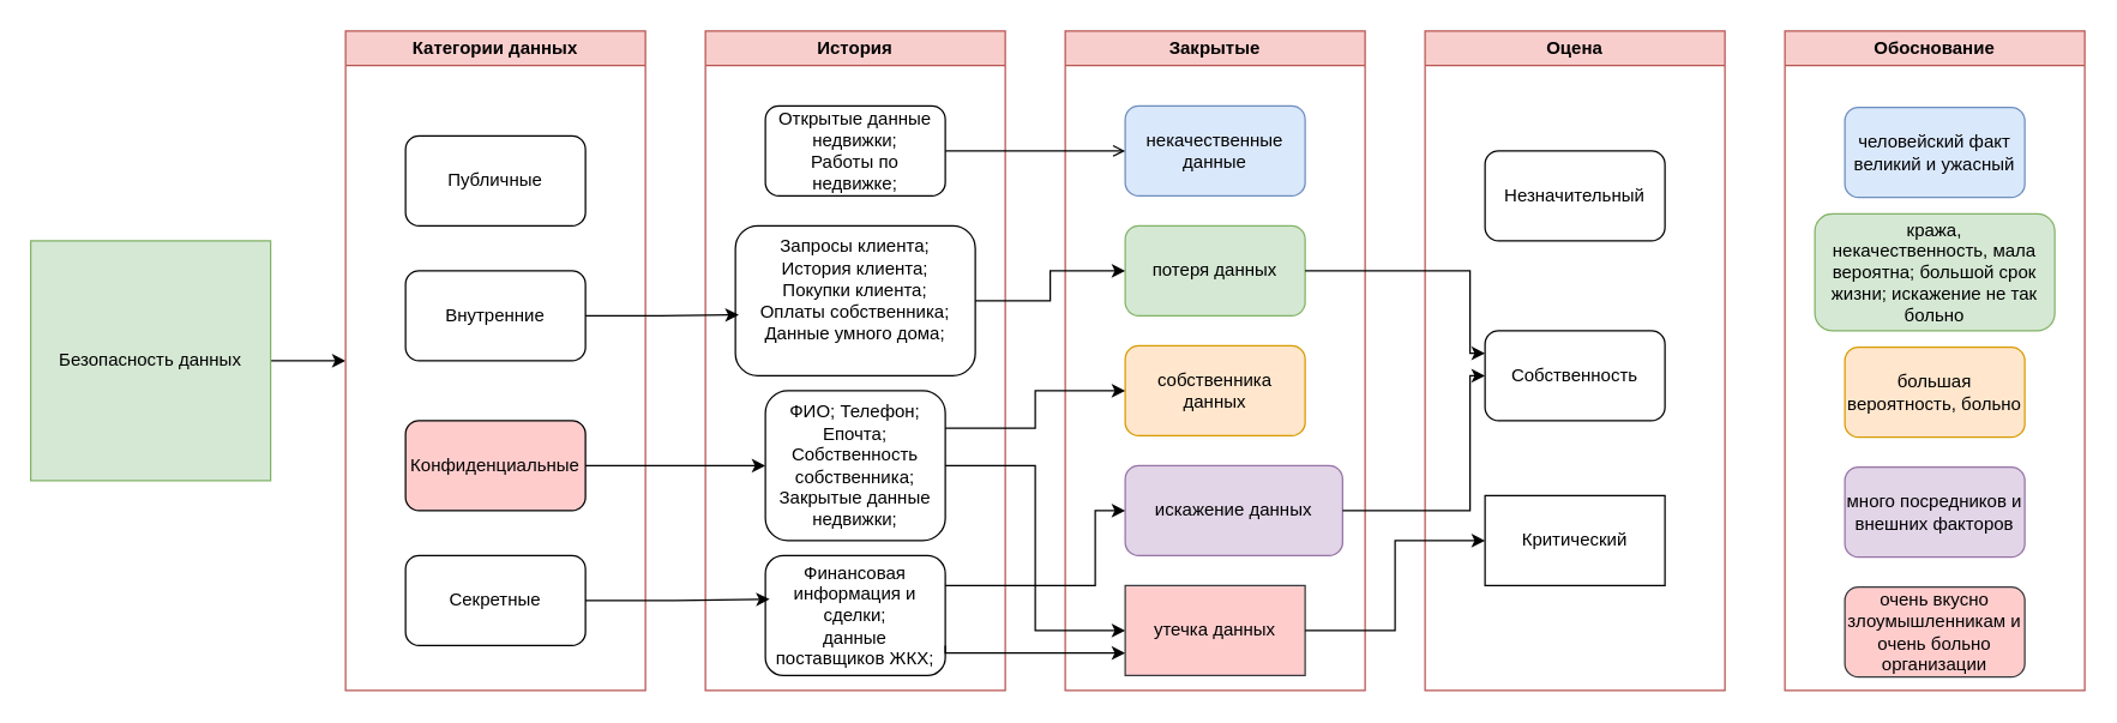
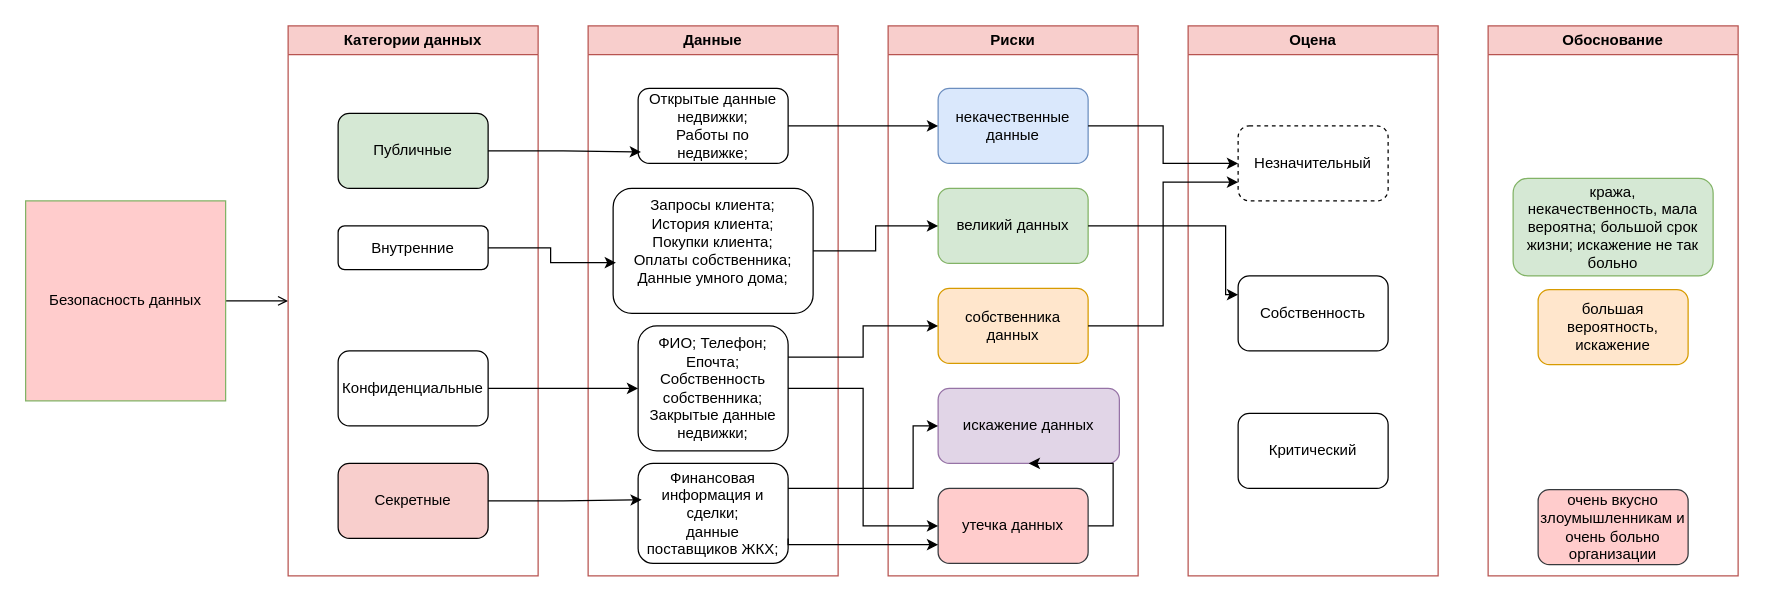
  <mxCell id="0" />
  <mxCell id="1" parent="0" />
- <mxCell id="2" style="edgeStyle=orthogonalEdgeStyle;rounded=0;orthogonalLoop=1;jettySize=auto;html=1;exitX=1;exitY=0.5;exitDx=0;exitDy=0;entryX=0;entryY=0.5;entryDx=0;entryDy=0;" edge="1" parent="1" source="3" target="4"><mxGeometry relative="1" as="geometry" /></mxCell>
- <mxCell id="3" value="Безопасность данных" style="whiteSpace=wrap;html=1;aspect=fixed;fillColor=#d5e8d4;strokeColor=#82b366;" vertex="1" parent="1"><mxGeometry x="20" y="160" width="160" height="160" as="geometry" /></mxCell>
+ <mxCell id="2" style="edgeStyle=orthogonalEdgeStyle;rounded=0;orthogonalLoop=1;jettySize=auto;html=1;exitX=1;exitY=0.5;exitDx=0;exitDy=0;entryX=0;entryY=0.5;entryDx=0;entryDy=0;endArrow=open;" edge="1" parent="1" source="3" target="4"><mxGeometry relative="1" as="geometry" /></mxCell>
+ <mxCell id="3" value="Безопасность данных" style="whiteSpace=wrap;html=1;aspect=fixed;fillColor=#ffcccc;strokeColor=#82b366;" vertex="1" parent="1"><mxGeometry x="20" y="160" width="160" height="160" as="geometry" /></mxCell>
  <mxCell id="4" value="Категории данных" style="swimlane;whiteSpace=wrap;html=1;fillColor=#f8cecc;strokeColor=#b85450;" vertex="1" parent="1"><mxGeometry x="230" y="20" width="200" height="440" as="geometry" /></mxCell>
- <mxCell id="5" value="Публичные" style="rounded=1;whiteSpace=wrap;html=1;" vertex="1" parent="4"><mxGeometry x="40" y="70" width="120" height="60" as="geometry" /></mxCell>
- <mxCell id="6" value="Внутренние" style="rounded=1;whiteSpace=wrap;html=1;" vertex="1" parent="4"><mxGeometry x="40" y="160" width="120" height="60" as="geometry" /></mxCell>
- <mxCell id="7" value="Конфиденциальные" style="rounded=1;whiteSpace=wrap;html=1;fillColor=#ffcccc;" vertex="1" parent="4"><mxGeometry x="40" y="260" width="120" height="60" as="geometry" /></mxCell>
- <mxCell id="8" value="Секретные" style="rounded=1;whiteSpace=wrap;html=1;" vertex="1" parent="4"><mxGeometry x="40" y="350" width="120" height="60" as="geometry" /></mxCell>
- <mxCell id="9" value="Закрытые" style="swimlane;whiteSpace=wrap;html=1;fillColor=#f8cecc;strokeColor=#b85450;" vertex="1" parent="1"><mxGeometry x="710" y="20" width="200" height="440" as="geometry" /></mxCell>
+ <mxCell id="5" value="Публичные" style="rounded=1;whiteSpace=wrap;html=1;fillColor=#d5e8d4;" vertex="1" parent="4"><mxGeometry x="40" y="70" width="120" height="60" as="geometry" /></mxCell>
+ <mxCell id="6" value="Внутренние" style="rounded=1;whiteSpace=wrap;html=1;" vertex="1" parent="4"><mxGeometry x="40" y="160" width="120" height="35" as="geometry" /></mxCell>
+ <mxCell id="7" value="Конфиденциальные" style="rounded=1;whiteSpace=wrap;html=1;" vertex="1" parent="4"><mxGeometry x="40" y="260" width="120" height="60" as="geometry" /></mxCell>
+ <mxCell id="8" value="Секретные" style="rounded=1;whiteSpace=wrap;html=1;fillColor=#f8cecc;" vertex="1" parent="4"><mxGeometry x="40" y="350" width="120" height="60" as="geometry" /></mxCell>
+ <mxCell id="9" value="Риски" style="swimlane;whiteSpace=wrap;html=1;fillColor=#f8cecc;strokeColor=#b85450;" vertex="1" parent="1"><mxGeometry x="710" y="20" width="200" height="440" as="geometry" /></mxCell>
  <mxCell id="10" value="некачественные данные" style="rounded=1;whiteSpace=wrap;html=1;fillColor=#dae8fc;strokeColor=#6c8ebf;" vertex="1" parent="9"><mxGeometry x="40" y="50" width="120" height="60" as="geometry" /></mxCell>
- <mxCell id="11" value="потеря данных" style="rounded=1;whiteSpace=wrap;html=1;fillColor=#d5e8d4;strokeColor=#82b366;" vertex="1" parent="9"><mxGeometry x="40" y="130" width="120" height="60" as="geometry" /></mxCell>
+ <mxCell id="11" value="великий данных" style="rounded=1;whiteSpace=wrap;html=1;fillColor=#d5e8d4;strokeColor=#82b366;" vertex="1" parent="9"><mxGeometry x="40" y="130" width="120" height="60" as="geometry" /></mxCell>
  <mxCell id="12" value="собственника данных" style="rounded=1;whiteSpace=wrap;html=1;fillColor=#ffe6cc;strokeColor=#d79b00;" vertex="1" parent="9"><mxGeometry x="40" y="210" width="120" height="60" as="geometry" /></mxCell>
- <mxCell id="13" value="утечка данных" style="whiteSpace=wrap;html=1;fillColor=#ffcccc;strokeColor=#36393d;rounded=0;" vertex="1" parent="9"><mxGeometry x="40" y="370" width="120" height="60" as="geometry" /></mxCell>
+ <mxCell id="13" value="утечка данных" style="rounded=1;whiteSpace=wrap;html=1;fillColor=#ffcccc;strokeColor=#36393d;" vertex="1" parent="9"><mxGeometry x="40" y="370" width="120" height="60" as="geometry" /></mxCell>
  <mxCell id="14" value="искажение данных" style="rounded=1;whiteSpace=wrap;html=1;fillColor=#e1d5e7;strokeColor=#9673a6;" vertex="1" parent="9"><mxGeometry x="40" y="290" width="145" height="60" as="geometry" /></mxCell>
  <mxCell id="15" value="Оцена" style="swimlane;whiteSpace=wrap;html=1;startSize=23;fillColor=#f8cecc;strokeColor=#b85450;" vertex="1" parent="1"><mxGeometry x="950" y="20" width="200" height="440" as="geometry" /></mxCell>
- <mxCell id="16" value="Незначительный" style="rounded=1;whiteSpace=wrap;html=1;" vertex="1" parent="15"><mxGeometry x="40" y="80" width="120" height="60" as="geometry" /></mxCell>
- <mxCell id="17" value="Критический" style="whiteSpace=wrap;html=1;rounded=0;" vertex="1" parent="15"><mxGeometry x="40" y="310" width="120" height="60" as="geometry" /></mxCell>
+ <mxCell id="16" value="Незначительный" style="rounded=1;whiteSpace=wrap;html=1;dashed=1;" vertex="1" parent="15"><mxGeometry x="40" y="80" width="120" height="60" as="geometry" /></mxCell>
+ <mxCell id="17" value="Критический" style="rounded=1;whiteSpace=wrap;html=1;" vertex="1" parent="15"><mxGeometry x="40" y="310" width="120" height="60" as="geometry" /></mxCell>
  <mxCell id="18" value="Собственность" style="rounded=1;whiteSpace=wrap;html=1;" vertex="1" parent="15"><mxGeometry x="40" y="200" width="120" height="60" as="geometry" /></mxCell>
  <mxCell id="19" value="Обоснование" style="swimlane;whiteSpace=wrap;html=1;startSize=23;fillColor=#f8cecc;strokeColor=#b85450;" vertex="1" parent="1"><mxGeometry x="1190" y="20" width="200" height="440" as="geometry" /></mxCell>
- <mxCell id="20" value="человейский факт великий и ужасный" style="rounded=1;whiteSpace=wrap;html=1;fillColor=#dae8fc;strokeColor=#6c8ebf;" vertex="1" parent="19"><mxGeometry x="40" y="51" width="120" height="60" as="geometry" /></mxCell>
  <mxCell id="21" value="кража, некачественность,&amp;nbsp;мала вероятна; большой срок жизни; искажение не так больно" style="rounded=1;whiteSpace=wrap;html=1;fillColor=#d5e8d4;strokeColor=#82b366;" vertex="1" parent="19"><mxGeometry x="20" y="122" width="160" height="78" as="geometry" /></mxCell>
- <mxCell id="22" value="большая вероятность, больно" style="rounded=1;whiteSpace=wrap;html=1;fillColor=#ffe6cc;strokeColor=#d79b00;" vertex="1" parent="19"><mxGeometry x="40" y="211" width="120" height="60" as="geometry" /></mxCell>
+ <mxCell id="22" value="большая вероятность, искажение" style="rounded=1;whiteSpace=wrap;html=1;fillColor=#ffe6cc;strokeColor=#d79b00;" vertex="1" parent="19"><mxGeometry x="40" y="211" width="120" height="60" as="geometry" /></mxCell>
  <mxCell id="23" value="очень вкусно злоумышленникам и очень больно организации" style="rounded=1;whiteSpace=wrap;html=1;fillColor=#ffcccc;strokeColor=#36393d;" vertex="1" parent="19"><mxGeometry x="40" y="371" width="120" height="60" as="geometry" /></mxCell>
- <mxCell id="24" value="много посредников и внешних факторов" style="rounded=1;whiteSpace=wrap;html=1;fillColor=#e1d5e7;strokeColor=#9673a6;" vertex="1" parent="19"><mxGeometry x="40" y="291" width="120" height="60" as="geometry" /></mxCell>
- <mxCell id="25" value="История" style="swimlane;whiteSpace=wrap;html=1;fillColor=#f8cecc;strokeColor=#b85450;" vertex="1" parent="1"><mxGeometry x="470" y="20" width="200" height="440" as="geometry" /></mxCell>
+ <mxCell id="25" value="Данные" style="swimlane;whiteSpace=wrap;html=1;fillColor=#f8cecc;strokeColor=#b85450;" vertex="1" parent="1"><mxGeometry x="470" y="20" width="200" height="440" as="geometry" /></mxCell>
  <mxCell id="26" value="Открытые данные недвижки;&lt;div&gt;&lt;span style=&quot;background-color: initial;&quot;&gt;Работы по недвижке&lt;/span&gt;;&lt;/div&gt;" style="rounded=1;whiteSpace=wrap;html=1;" vertex="1" parent="25"><mxGeometry x="40" y="50" width="120" height="60" as="geometry" /></mxCell>
  <mxCell id="27" value="&lt;div&gt;Запросы клиента;&lt;/div&gt;История клиента;&lt;div&gt;Покупки клиента;&lt;/div&gt;&lt;div&gt;Оплаты собственника;&lt;/div&gt;&lt;div&gt;Данные умного дома;&lt;/div&gt;&lt;div&gt;&lt;div&gt;&lt;br&gt;&lt;/div&gt;&lt;/div&gt;" style="rounded=1;whiteSpace=wrap;html=1;" vertex="1" parent="25"><mxGeometry x="20" y="130" width="160" height="100" as="geometry" /></mxCell>
  <mxCell id="28" value="ФИО; Телефон; Епочта;&lt;div&gt;Собственность собственника;&lt;/div&gt;&lt;div&gt;Закрытые данные недвижки;&lt;/div&gt;" style="rounded=1;whiteSpace=wrap;html=1;" vertex="1" parent="25"><mxGeometry x="40" y="240" width="120" height="100" as="geometry" /></mxCell>
  <mxCell id="29" value="Финансовая информация и сделки;&lt;div&gt;данные поставщиков ЖКХ;&lt;/div&gt;" style="rounded=1;whiteSpace=wrap;html=1;" vertex="1" parent="25"><mxGeometry x="40" y="350" width="120" height="80" as="geometry" /></mxCell>
- <mxCell id="30" style="edgeStyle=orthogonalEdgeStyle;rounded=0;orthogonalLoop=1;jettySize=auto;html=1;exitX=1;exitY=0.5;exitDx=0;exitDy=0;entryX=0;entryY=0.5;entryDx=0;entryDy=0;endArrow=open;" edge="1" parent="1" source="26" target="10"><mxGeometry relative="1" as="geometry" /></mxCell>
+ <mxCell id="30" style="edgeStyle=orthogonalEdgeStyle;rounded=0;orthogonalLoop=1;jettySize=auto;html=1;exitX=1;exitY=0.5;exitDx=0;exitDy=0;entryX=0;entryY=0.5;entryDx=0;entryDy=0;" edge="1" parent="1" source="26" target="10"><mxGeometry relative="1" as="geometry" /></mxCell>
  <mxCell id="31" style="edgeStyle=orthogonalEdgeStyle;rounded=0;orthogonalLoop=1;jettySize=auto;html=1;exitX=1;exitY=0.5;exitDx=0;exitDy=0;entryX=0;entryY=0.5;entryDx=0;entryDy=0;" edge="1" parent="1" source="27" target="11"><mxGeometry relative="1" as="geometry" /></mxCell>
  <mxCell id="32" style="edgeStyle=orthogonalEdgeStyle;rounded=0;orthogonalLoop=1;jettySize=auto;html=1;exitX=1;exitY=0.5;exitDx=0;exitDy=0;entryX=0;entryY=0.5;entryDx=0;entryDy=0;" edge="1" parent="1" source="28" target="13"><mxGeometry relative="1" as="geometry" /></mxCell>
  <mxCell id="33" style="edgeStyle=orthogonalEdgeStyle;rounded=0;orthogonalLoop=1;jettySize=auto;html=1;exitX=1;exitY=0.25;exitDx=0;exitDy=0;entryX=0;entryY=0.5;entryDx=0;entryDy=0;" edge="1" parent="1" source="28" target="12"><mxGeometry relative="1" as="geometry" /></mxCell>
  <mxCell id="34" style="edgeStyle=orthogonalEdgeStyle;rounded=0;orthogonalLoop=1;jettySize=auto;html=1;exitX=1;exitY=0.75;exitDx=0;exitDy=0;entryX=0;entryY=0.75;entryDx=0;entryDy=0;" edge="1" parent="1" source="29" target="13"><mxGeometry relative="1" as="geometry"><Array as="points"><mxPoint x="630" y="435" /></Array></mxGeometry></mxCell>
  <mxCell id="35" style="edgeStyle=orthogonalEdgeStyle;rounded=0;orthogonalLoop=1;jettySize=auto;html=1;exitX=1;exitY=0.25;exitDx=0;exitDy=0;entryX=0;entryY=0.5;entryDx=0;entryDy=0;" edge="1" parent="1" source="29" target="14"><mxGeometry relative="1" as="geometry"><Array as="points"><mxPoint x="730" y="390" /><mxPoint x="730" y="340" /></Array></mxGeometry></mxCell>
- <mxCell id="38" style="edgeStyle=orthogonalEdgeStyle;rounded=0;orthogonalLoop=1;jettySize=auto;html=1;exitX=1;exitY=0.5;exitDx=0;exitDy=0;entryX=0;entryY=0.5;entryDx=0;entryDy=0;" edge="1" parent="1" source="13" target="17"><mxGeometry relative="1" as="geometry" /></mxCell>
- <mxCell id="39" style="edgeStyle=orthogonalEdgeStyle;rounded=0;orthogonalLoop=1;jettySize=auto;html=1;exitX=1;exitY=0.5;exitDx=0;exitDy=0;entryX=0;entryY=0.5;entryDx=0;entryDy=0;" edge="1" parent="1" source="14" target="18"><mxGeometry relative="1" as="geometry"><Array as="points"><mxPoint x="980" y="340" /><mxPoint x="980" y="250" /></Array></mxGeometry></mxCell>
+ <mxCell id="36" style="edgeStyle=orthogonalEdgeStyle;rounded=0;orthogonalLoop=1;jettySize=auto;html=1;exitX=1;exitY=0.5;exitDx=0;exitDy=0;entryX=0;entryY=0.5;entryDx=0;entryDy=0;" edge="1" parent="1" source="10" target="16"><mxGeometry relative="1" as="geometry" /></mxCell>
+ <mxCell id="37" style="edgeStyle=orthogonalEdgeStyle;rounded=0;orthogonalLoop=1;jettySize=auto;html=1;exitX=1;exitY=0.5;exitDx=0;exitDy=0;entryX=0;entryY=0.75;entryDx=0;entryDy=0;" edge="1" parent="1" source="12" target="16"><mxGeometry relative="1" as="geometry" /></mxCell>
+ <mxCell id="38" style="edgeStyle=orthogonalEdgeStyle;rounded=0;orthogonalLoop=1;jettySize=auto;html=1;exitX=1;exitY=0.5;exitDx=0;exitDy=0;" edge="1" parent="1" source="13" target="14"><mxGeometry relative="1" as="geometry" /></mxCell>
  <mxCell id="40" style="edgeStyle=orthogonalEdgeStyle;rounded=0;orthogonalLoop=1;jettySize=auto;html=1;exitX=1;exitY=0.5;exitDx=0;exitDy=0;entryX=0;entryY=0.25;entryDx=0;entryDy=0;" edge="1" parent="1" source="11" target="18"><mxGeometry relative="1" as="geometry"><Array as="points"><mxPoint x="980" y="180" /><mxPoint x="980" y="235" /></Array></mxGeometry></mxCell>
  <mxCell id="41" style="edgeStyle=orthogonalEdgeStyle;rounded=0;orthogonalLoop=1;jettySize=auto;html=1;exitX=1;exitY=0.5;exitDx=0;exitDy=0;entryX=0.024;entryY=0.364;entryDx=0;entryDy=0;entryPerimeter=0;" edge="1" parent="1" source="8" target="29"><mxGeometry relative="1" as="geometry" /></mxCell>
  <mxCell id="42" style="edgeStyle=orthogonalEdgeStyle;rounded=0;orthogonalLoop=1;jettySize=auto;html=1;exitX=1;exitY=0.5;exitDx=0;exitDy=0;entryX=0;entryY=0.5;entryDx=0;entryDy=0;" edge="1" parent="1" source="7" target="28"><mxGeometry relative="1" as="geometry" /></mxCell>
  <mxCell id="43" style="edgeStyle=orthogonalEdgeStyle;rounded=0;orthogonalLoop=1;jettySize=auto;html=1;exitX=1;exitY=0.5;exitDx=0;exitDy=0;entryX=0.014;entryY=0.594;entryDx=0;entryDy=0;entryPerimeter=0;" edge="1" parent="1" source="6" target="27"><mxGeometry relative="1" as="geometry" /></mxCell>
+ <mxCell id="44" style="edgeStyle=orthogonalEdgeStyle;rounded=0;orthogonalLoop=1;jettySize=auto;html=1;exitX=1;exitY=0.5;exitDx=0;exitDy=0;entryX=0.019;entryY=0.848;entryDx=0;entryDy=0;entryPerimeter=0;" edge="1" parent="1" source="5" target="26"><mxGeometry relative="1" as="geometry" /></mxCell>
